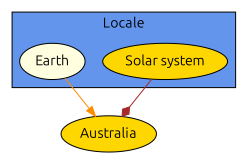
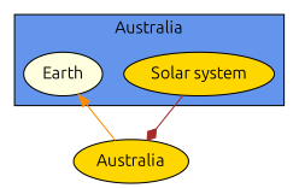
  digraph {
    fontname=Ubuntu
    rankdir=TB
    node [fillcolor=gold fontname=Ubuntu shape=oval style=filled]
    edge [fontname=Ubuntu]
    "Solar system"
    Earth [fillcolor=lightyellow]
    Australia
    subgraph cluster_1 {
      bgcolor=cornflowerblue
-     label=Locale
+     label=Australia
      "Solar system"
      Earth
    }
    "Solar system" -> Australia [arrowhead=diamond color=brown]
-   Earth -> Australia [color=darkorange]
+   Australia -> Earth [color=darkorange]
  }
